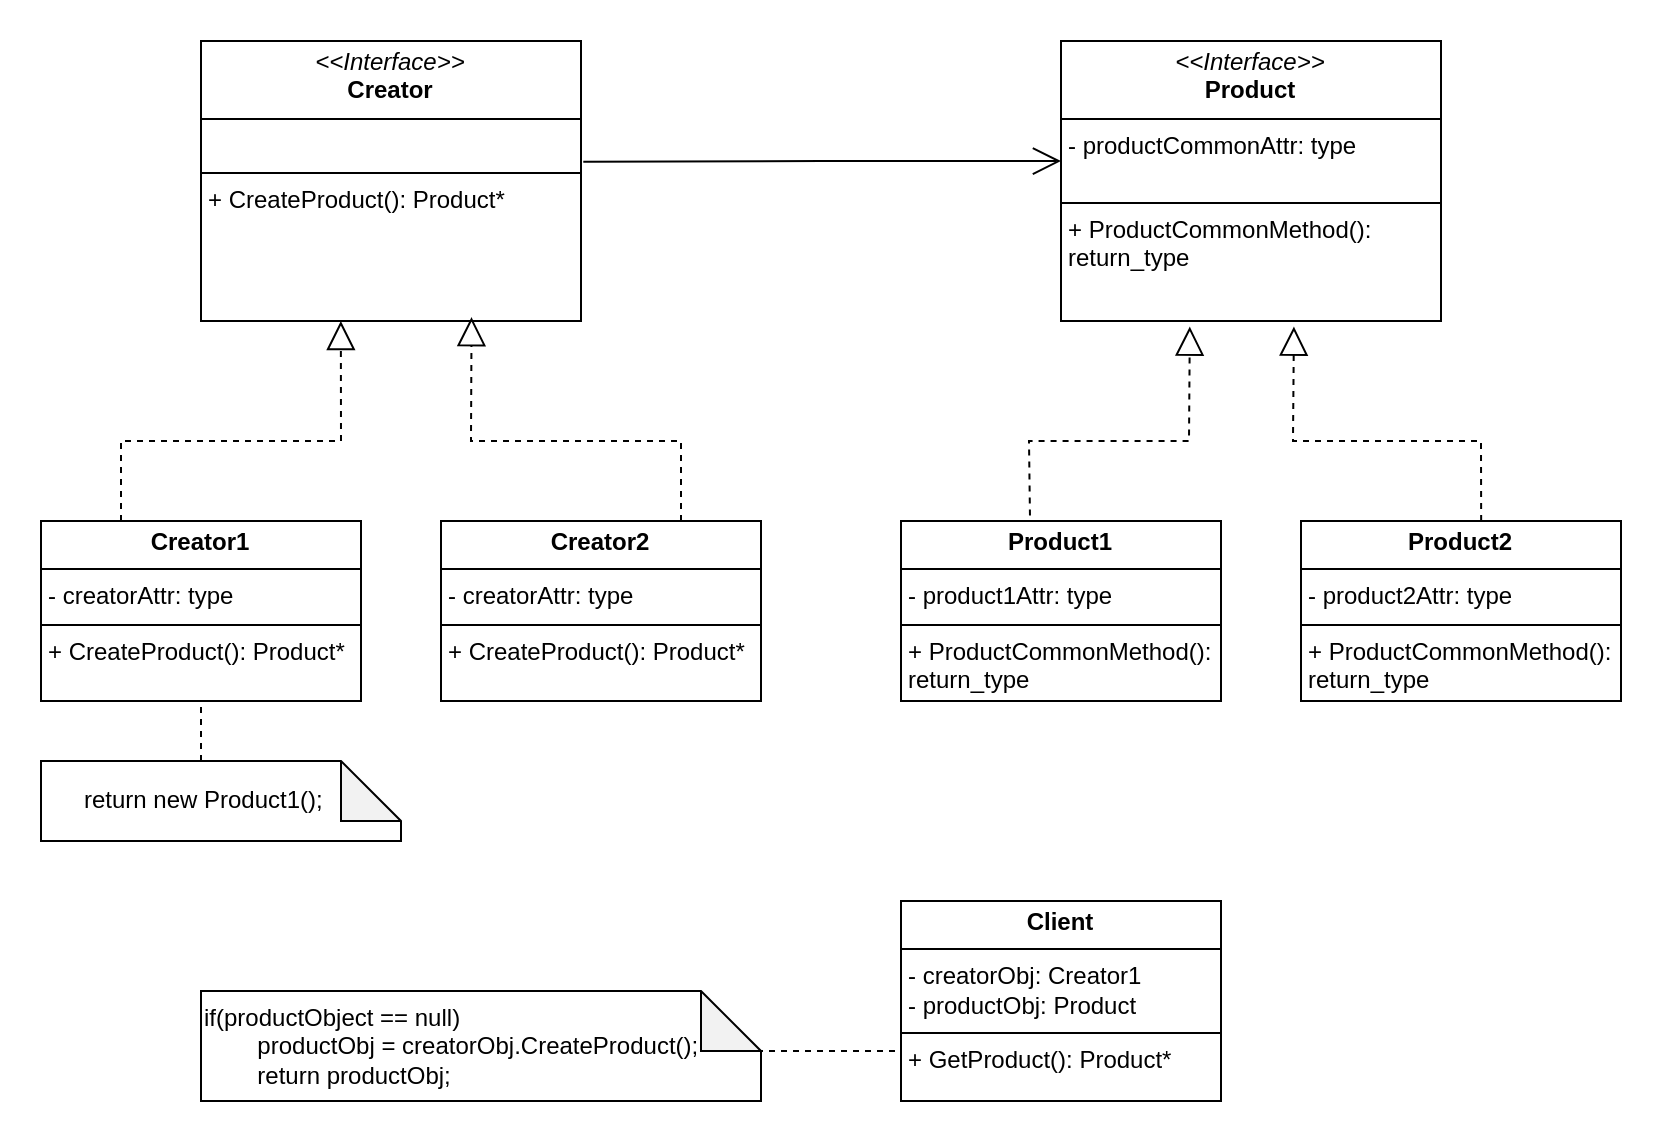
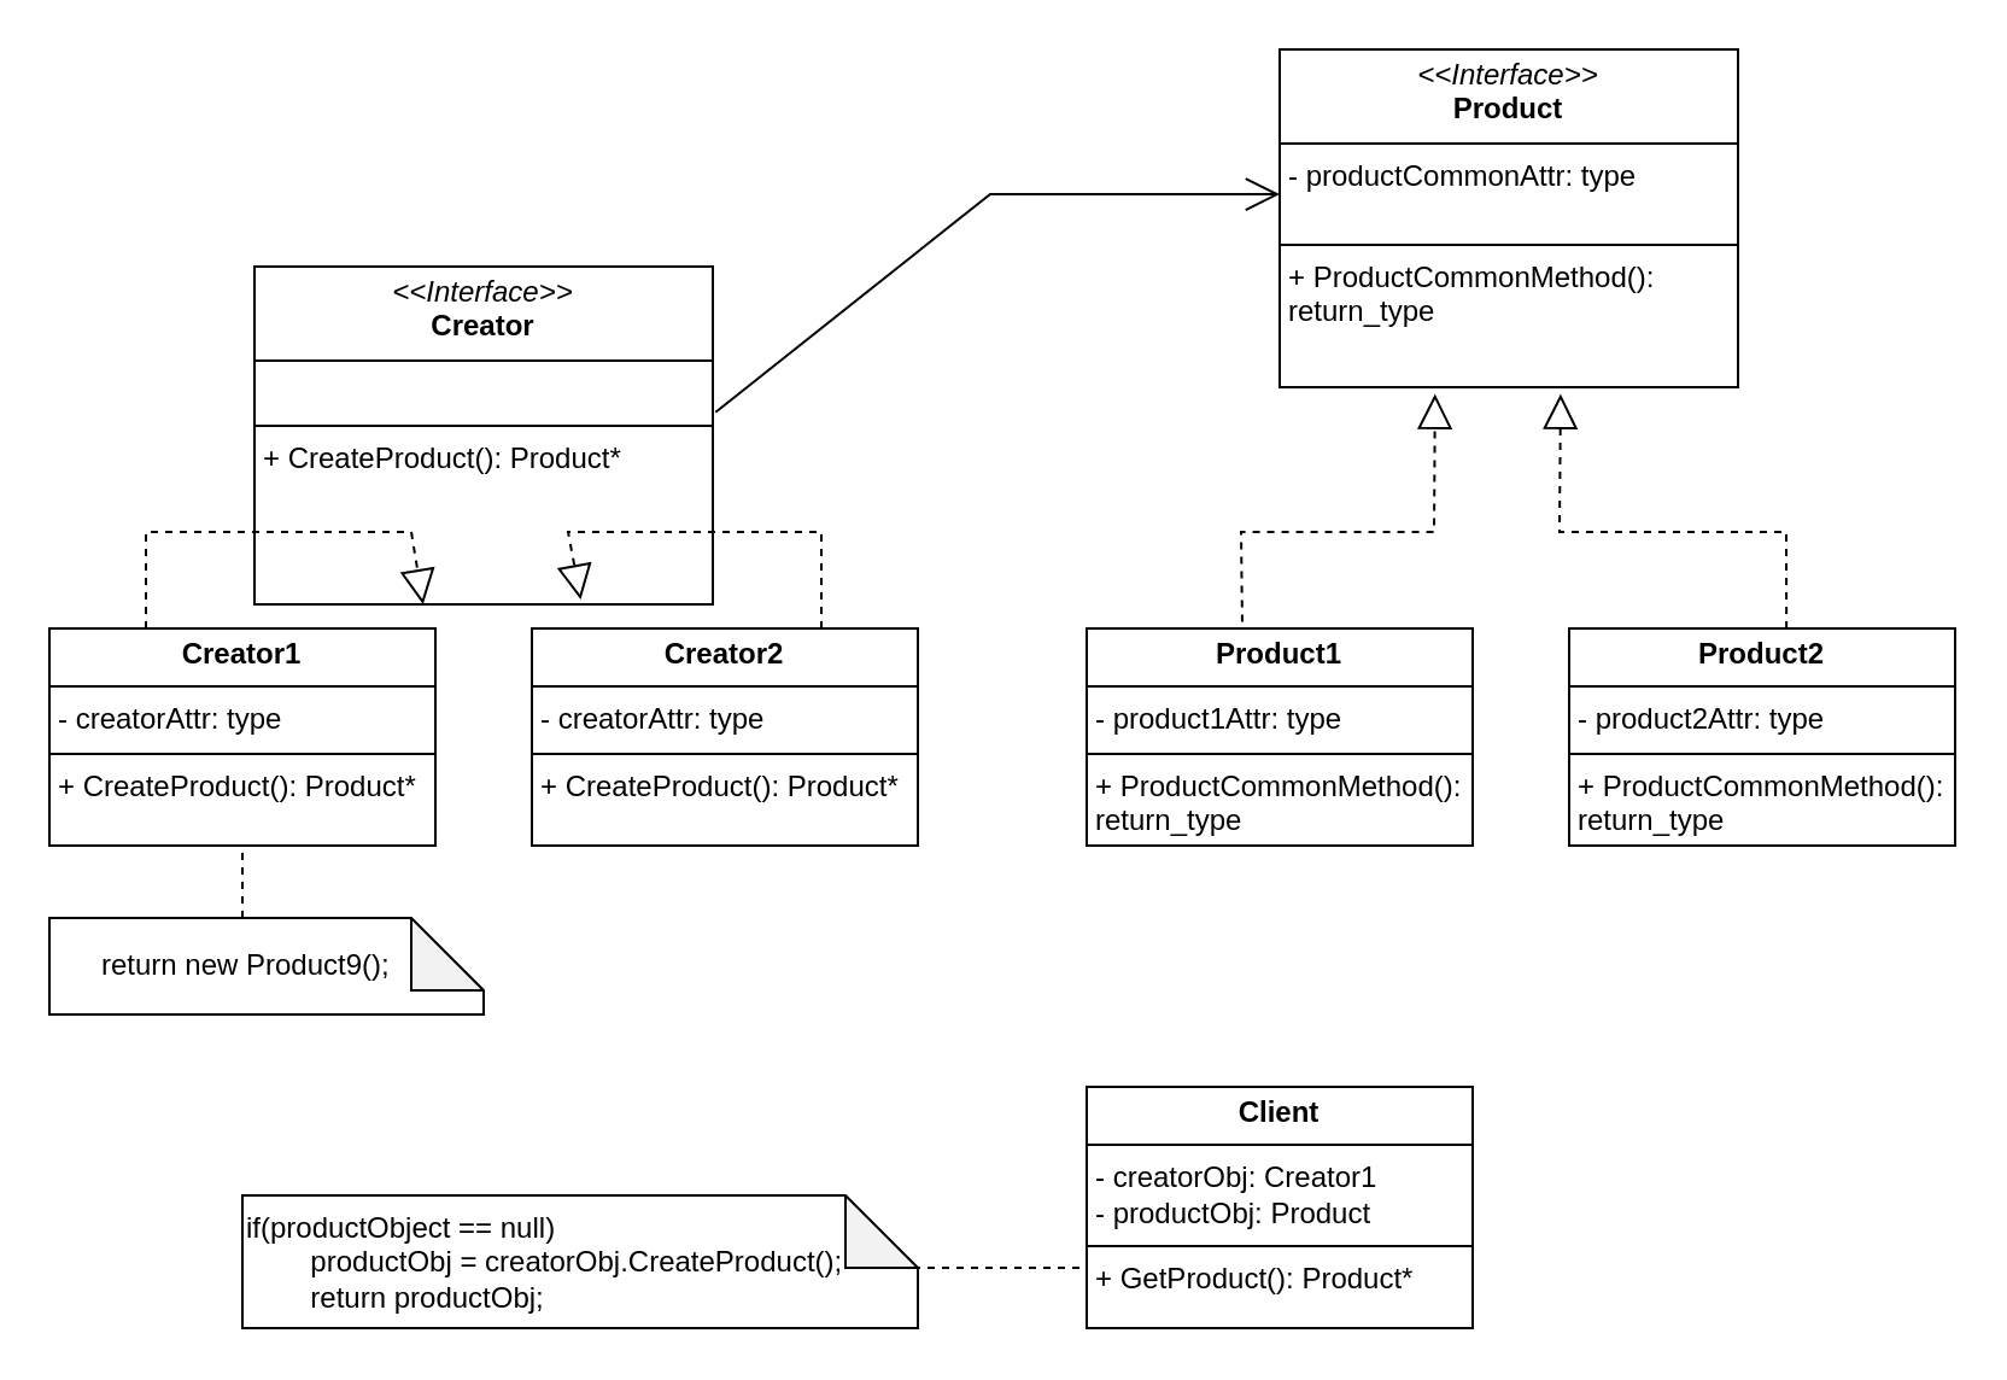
  <mxCell id="0" />
  <mxCell id="1" parent="0" />
- <mxCell id="2" value="&lt;p style=&quot;margin:0px;margin-top:4px;text-align:center;&quot;&gt;&lt;i&gt;&amp;lt;&amp;lt;Interface&amp;gt;&amp;gt;&lt;/i&gt;&lt;br&gt;&lt;b&gt;Creator&lt;/b&gt;&lt;/p&gt;&lt;hr size=&quot;1&quot; style=&quot;border-style:solid;&quot;&gt;&lt;p style=&quot;margin:0px;margin-left:4px;&quot;&gt;&lt;br&gt;&lt;/p&gt;&lt;hr size=&quot;1&quot; style=&quot;border-style:solid;&quot;&gt;&lt;p style=&quot;margin:0px;margin-left:4px;&quot;&gt;+ CreateProduct(): Product*&lt;br&gt;&lt;br&gt;&lt;/p&gt;" style="verticalAlign=top;align=left;overflow=fill;html=1;whiteSpace=wrap;" vertex="1" parent="1"><mxGeometry x="100" y="20" width="190" height="140" as="geometry" /></mxCell>
+ <mxCell id="2" value="&lt;p style=&quot;margin:0px;margin-top:4px;text-align:center;&quot;&gt;&lt;i&gt;&amp;lt;&amp;lt;Interface&amp;gt;&amp;gt;&lt;/i&gt;&lt;br&gt;&lt;b&gt;Creator&lt;/b&gt;&lt;/p&gt;&lt;hr size=&quot;1&quot; style=&quot;border-style:solid;&quot;&gt;&lt;p style=&quot;margin:0px;margin-left:4px;&quot;&gt;&lt;br&gt;&lt;/p&gt;&lt;hr size=&quot;1&quot; style=&quot;border-style:solid;&quot;&gt;&lt;p style=&quot;margin:0px;margin-left:4px;&quot;&gt;+ CreateProduct(): Product*&lt;br&gt;&lt;br&gt;&lt;/p&gt;" style="verticalAlign=top;align=left;overflow=fill;html=1;whiteSpace=wrap;" vertex="1" parent="1"><mxGeometry x="105" y="110" width="190" height="140" as="geometry" /></mxCell>
  <mxCell id="3" value="&lt;p style=&quot;margin:0px;margin-top:4px;text-align:center;&quot;&gt;&lt;i&gt;&amp;lt;&amp;lt;Interface&amp;gt;&amp;gt;&lt;/i&gt;&lt;br&gt;&lt;b&gt;Product&lt;/b&gt;&lt;/p&gt;&lt;hr size=&quot;1&quot; style=&quot;border-style:solid;&quot;&gt;&lt;p style=&quot;margin:0px;margin-left:4px;&quot;&gt;- productCommonAttr: type&lt;br&gt;&lt;br&gt;&lt;/p&gt;&lt;hr size=&quot;1&quot; style=&quot;border-style:solid;&quot;&gt;&lt;p style=&quot;margin:0px;margin-left:4px;&quot;&gt;+ ProductCommonMethod(): return_type&lt;/p&gt;" style="verticalAlign=top;align=left;overflow=fill;html=1;whiteSpace=wrap;" vertex="1" parent="1"><mxGeometry x="530" y="20" width="190" height="140" as="geometry" /></mxCell>
  <mxCell id="4" value="" style="endArrow=open;endFill=1;endSize=12;html=1;rounded=0;exitX=1.006;exitY=0.431;exitDx=0;exitDy=0;exitPerimeter=0;entryX=0;entryY=0.429;entryDx=0;entryDy=0;entryPerimeter=0;" edge="1" parent="1" source="2" target="3"><mxGeometry width="160" relative="1" as="geometry"><mxPoint x="330" y="80" as="sourcePoint" /><mxPoint x="490" y="80" as="targetPoint" /><Array as="points"><mxPoint x="410" y="80" /></Array></mxGeometry></mxCell>
  <mxCell id="5" value="&lt;p style=&quot;margin:0px;margin-top:4px;text-align:center;&quot;&gt;&lt;b&gt;Creator1&lt;/b&gt;&lt;/p&gt;&lt;hr size=&quot;1&quot; style=&quot;border-style:solid;&quot;&gt;&lt;p style=&quot;margin:0px;margin-left:4px;&quot;&gt;- creatorAttr: type&lt;/p&gt;&lt;hr size=&quot;1&quot; style=&quot;border-style:solid;&quot;&gt;&lt;p style=&quot;margin:0px;margin-left:4px;&quot;&gt;+ CreateProduct(): Product*&lt;/p&gt;" style="verticalAlign=top;align=left;overflow=fill;html=1;whiteSpace=wrap;" vertex="1" parent="1"><mxGeometry x="20" y="260" width="160" height="90" as="geometry" /></mxCell>
  <mxCell id="6" value="&lt;p style=&quot;margin:0px;margin-top:4px;text-align:center;&quot;&gt;&lt;b&gt;Creator2&lt;/b&gt;&lt;/p&gt;&lt;hr size=&quot;1&quot; style=&quot;border-style:solid;&quot;&gt;&lt;p style=&quot;margin:0px;margin-left:4px;&quot;&gt;- creatorAttr: type&lt;/p&gt;&lt;hr size=&quot;1&quot; style=&quot;border-style:solid;&quot;&gt;&lt;p style=&quot;margin:0px;margin-left:4px;&quot;&gt;+ CreateProduct(): Product*&lt;/p&gt;" style="verticalAlign=top;align=left;overflow=fill;html=1;whiteSpace=wrap;" vertex="1" parent="1"><mxGeometry x="220" y="260" width="160" height="90" as="geometry" /></mxCell>
  <mxCell id="7" value="&lt;p style=&quot;margin:0px;margin-top:4px;text-align:center;&quot;&gt;&lt;b&gt;Product1&lt;/b&gt;&lt;/p&gt;&lt;hr size=&quot;1&quot; style=&quot;border-style:solid;&quot;&gt;&lt;p style=&quot;margin:0px;margin-left:4px;&quot;&gt;- product1Attr: type&lt;/p&gt;&lt;hr size=&quot;1&quot; style=&quot;border-style:solid;&quot;&gt;&lt;p style=&quot;margin:0px;margin-left:4px;&quot;&gt;+ ProductCommonMethod(): return_type&lt;/p&gt;" style="verticalAlign=top;align=left;overflow=fill;html=1;whiteSpace=wrap;" vertex="1" parent="1"><mxGeometry x="450" y="260" width="160" height="90" as="geometry" /></mxCell>
  <mxCell id="8" value="&lt;p style=&quot;margin:0px;margin-top:4px;text-align:center;&quot;&gt;&lt;b&gt;Product2&lt;/b&gt;&lt;/p&gt;&lt;hr size=&quot;1&quot; style=&quot;border-style:solid;&quot;&gt;&lt;p style=&quot;margin:0px;margin-left:4px;&quot;&gt;- product2Attr: type&lt;/p&gt;&lt;hr size=&quot;1&quot; style=&quot;border-style:solid;&quot;&gt;&lt;p style=&quot;margin:0px;margin-left:4px;&quot;&gt;+ ProductCommonMethod(): return_type&lt;/p&gt;" style="verticalAlign=top;align=left;overflow=fill;html=1;whiteSpace=wrap;" vertex="1" parent="1"><mxGeometry x="650" y="260" width="160" height="90" as="geometry" /></mxCell>
  <mxCell id="9" value="" style="endArrow=block;dashed=1;endFill=0;endSize=12;html=1;rounded=0;exitX=0.25;exitY=0;exitDx=0;exitDy=0;entryX=0.368;entryY=1;entryDx=0;entryDy=0;entryPerimeter=0;" edge="1" parent="1" source="5" target="2"><mxGeometry width="160" relative="1" as="geometry"><mxPoint x="50" y="220" as="sourcePoint" /><mxPoint x="210" y="220" as="targetPoint" /><Array as="points"><mxPoint x="60" y="220" /><mxPoint x="170" y="220" /></Array></mxGeometry></mxCell>
  <mxCell id="10" value="" style="endArrow=block;dashed=1;endFill=0;endSize=12;html=1;rounded=0;exitX=0.75;exitY=0;exitDx=0;exitDy=0;entryX=0.712;entryY=0.986;entryDx=0;entryDy=0;entryPerimeter=0;" edge="1" parent="1" source="6" target="2"><mxGeometry width="160" relative="1" as="geometry"><mxPoint x="260" y="260" as="sourcePoint" /><mxPoint x="370" y="160" as="targetPoint" /><Array as="points"><mxPoint x="340" y="220" /><mxPoint x="235" y="220" /></Array></mxGeometry></mxCell>
  <mxCell id="11" value="" style="endArrow=block;dashed=1;endFill=0;endSize=12;html=1;rounded=0;entryX=0.339;entryY=1.02;entryDx=0;entryDy=0;entryPerimeter=0;exitX=0.403;exitY=-0.031;exitDx=0;exitDy=0;exitPerimeter=0;" edge="1" parent="1" source="7" target="3"><mxGeometry width="160" relative="1" as="geometry"><mxPoint x="480" y="210" as="sourcePoint" /><mxPoint x="640" y="210" as="targetPoint" /><Array as="points"><mxPoint x="514" y="220" /><mxPoint x="594" y="220" /></Array></mxGeometry></mxCell>
  <mxCell id="12" value="" style="endArrow=block;dashed=1;endFill=0;endSize=12;html=1;rounded=0;exitX=0.563;exitY=0;exitDx=0;exitDy=0;exitPerimeter=0;entryX=0.613;entryY=1.02;entryDx=0;entryDy=0;entryPerimeter=0;" edge="1" parent="1" source="8" target="3"><mxGeometry width="160" relative="1" as="geometry"><mxPoint x="630" y="210" as="sourcePoint" /><mxPoint x="790" y="210" as="targetPoint" /><Array as="points"><mxPoint x="740" y="220" /><mxPoint x="646" y="220" /></Array></mxGeometry></mxCell>
  <mxCell id="13" value="" style="endArrow=none;dashed=1;html=1;rounded=0;" edge="1" parent="1" target="5"><mxGeometry width="50" height="50" relative="1" as="geometry"><mxPoint x="100" y="380" as="sourcePoint" /><mxPoint x="125" y="360" as="targetPoint" /></mxGeometry></mxCell>
- <mxCell id="14" value="return new Product1();&amp;nbsp; &amp;nbsp; &amp;nbsp;" style="shape=note;whiteSpace=wrap;html=1;backgroundOutline=1;darkOpacity=0.05;" vertex="1" parent="1"><mxGeometry x="20" y="380" width="180" height="40" as="geometry" /></mxCell>
+ <mxCell id="14" value="return new Product9();&amp;nbsp; &amp;nbsp; &amp;nbsp;" style="shape=note;whiteSpace=wrap;html=1;backgroundOutline=1;darkOpacity=0.05;" vertex="1" parent="1"><mxGeometry x="20" y="380" width="180" height="40" as="geometry" /></mxCell>
  <mxCell id="15" value="&lt;p style=&quot;margin:0px;margin-top:4px;text-align:center;&quot;&gt;&lt;b&gt;Client&lt;/b&gt;&lt;/p&gt;&lt;hr size=&quot;1&quot; style=&quot;border-style:solid;&quot;&gt;&lt;p style=&quot;margin:0px;margin-left:4px;&quot;&gt;- creatorObj: Creator1&lt;/p&gt;&lt;p style=&quot;margin:0px;margin-left:4px;&quot;&gt;- productObj: Product&lt;/p&gt;&lt;hr size=&quot;1&quot; style=&quot;border-style:solid;&quot;&gt;&lt;p style=&quot;margin:0px;margin-left:4px;&quot;&gt;&lt;span style=&quot;background-color: transparent; color: light-dark(rgb(0, 0, 0), rgb(255, 255, 255));&quot;&gt;+ GetProduct(): Product*&lt;/span&gt;&lt;/p&gt;" style="verticalAlign=top;align=left;overflow=fill;html=1;whiteSpace=wrap;" vertex="1" parent="1"><mxGeometry x="450" y="450" width="160" height="100" as="geometry" /></mxCell>
  <mxCell id="16" value="if(productObject == null)&lt;div&gt;&lt;span style=&quot;white-space: pre;&quot;&gt;&#09;&lt;/span&gt;productObj = creatorObj.CreateProduct();&lt;/div&gt;&lt;div&gt;&lt;span style=&quot;white-space: pre;&quot;&gt;&#09;&lt;/span&gt;return productObj;&lt;/div&gt;" style="shape=note;whiteSpace=wrap;html=1;backgroundOutline=1;darkOpacity=0.05;align=left;" vertex="1" parent="1"><mxGeometry x="100" y="495" width="280" height="55" as="geometry" /></mxCell>
  <mxCell id="17" value="" style="endArrow=none;dashed=1;html=1;rounded=0;exitX=0;exitY=0;exitDx=260;exitDy=30;exitPerimeter=0;entryX=0;entryY=0.75;entryDx=0;entryDy=0;" edge="1" parent="1" source="16" target="15"><mxGeometry width="50" height="50" relative="1" as="geometry"><mxPoint x="400" y="580" as="sourcePoint" /><mxPoint x="320" y="510" as="targetPoint" /></mxGeometry></mxCell>
